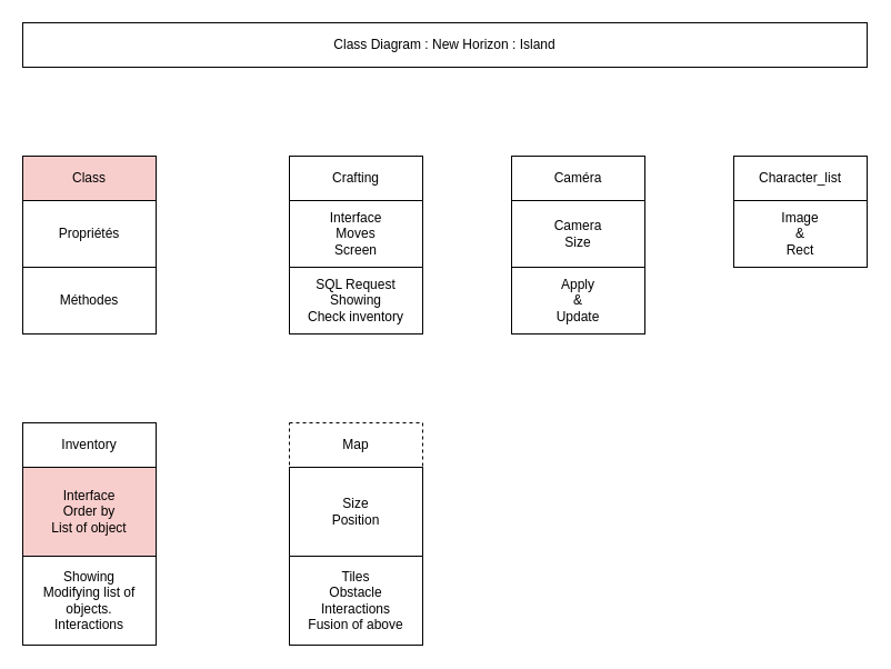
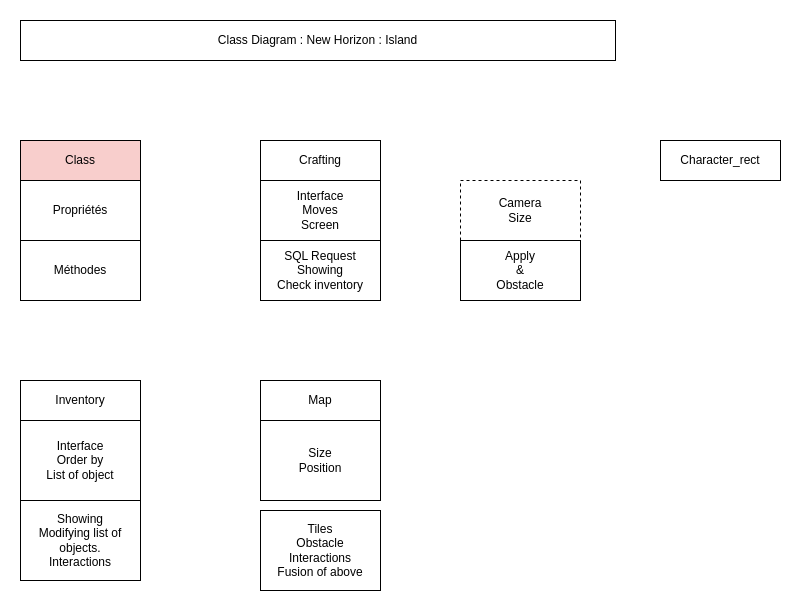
  <mxCell id="0" />
  <mxCell id="1" parent="0" />
- <mxCell id="2" value="Class Diagram : New Horizon : Island" style="rounded=0;whiteSpace=wrap;html=1;" parent="1" vertex="1"><mxGeometry x="20" width="760" height="40" as="geometry" y="20" /></mxCell>
+ <mxCell id="2" value="Class Diagram : New Horizon : Island" style="rounded=0;whiteSpace=wrap;html=1;" parent="1" vertex="1"><mxGeometry x="20" y="20" width="595" height="40" as="geometry" /></mxCell>
  <mxCell id="3" value="Class" style="rounded=0;whiteSpace=wrap;html=1;fillColor=#f8cecc;" parent="1" vertex="1"><mxGeometry x="20" y="140" width="120" height="40" as="geometry" /></mxCell>
  <mxCell id="4" value="Propriétés" style="rounded=0;whiteSpace=wrap;html=1;" parent="1" vertex="1"><mxGeometry x="20" y="180" width="120" height="60" as="geometry" /></mxCell>
  <mxCell id="5" value="Méthodes" style="rounded=0;whiteSpace=wrap;html=1;" parent="1" vertex="1"><mxGeometry x="20" y="240" width="120" height="60" as="geometry" /></mxCell>
  <mxCell id="6" value="Crafting" style="rounded=0;whiteSpace=wrap;html=1;" parent="1" vertex="1"><mxGeometry x="260" y="140" width="120" height="40" as="geometry" /></mxCell>
  <mxCell id="7" value="Interface&lt;br&gt;Moves&lt;br&gt;Screen" style="rounded=0;whiteSpace=wrap;html=1;" parent="1" vertex="1"><mxGeometry x="260" y="180" width="120" height="60" as="geometry" /></mxCell>
  <mxCell id="8" value="SQL Request&lt;br&gt;Showing&lt;br&gt;Check inventory" style="rounded=0;whiteSpace=wrap;html=1;" parent="1" vertex="1"><mxGeometry x="260" y="240" width="120" height="60" as="geometry" /></mxCell>
- <mxCell id="9" value="Caméra" style="rounded=0;whiteSpace=wrap;html=1;" vertex="1" parent="1"><mxGeometry x="460" y="140" width="120" height="40" as="geometry" /></mxCell>
- <mxCell id="10" value="Camera&lt;br&gt;Size" style="rounded=0;whiteSpace=wrap;html=1;" vertex="1" parent="1"><mxGeometry x="460" y="180" width="120" height="60" as="geometry" /></mxCell>
- <mxCell id="11" value="Apply&lt;br&gt;&amp;amp;&lt;br&gt;Update" style="rounded=0;whiteSpace=wrap;html=1;" vertex="1" parent="1"><mxGeometry x="460" y="240" width="120" height="60" as="geometry" /></mxCell>
- <mxCell id="12" value="Character_list" style="rounded=0;whiteSpace=wrap;html=1;" vertex="1" parent="1"><mxGeometry x="660" y="140" width="120" height="40" as="geometry" /></mxCell>
- <mxCell id="13" value="Image&lt;br&gt;&amp;amp;&lt;br&gt;Rect" style="rounded=0;whiteSpace=wrap;html=1;" vertex="1" parent="1"><mxGeometry x="660" y="180" width="120" height="60" as="geometry" /></mxCell>
+ <mxCell id="10" value="Camera&lt;br&gt;Size" style="rounded=0;whiteSpace=wrap;html=1;dashed=1;" vertex="1" parent="1"><mxGeometry x="460" y="180" width="120" height="60" as="geometry" /></mxCell>
+ <mxCell id="11" value="Apply&lt;br&gt;&amp;amp;&lt;br&gt;Obstacle" style="rounded=0;whiteSpace=wrap;html=1;" vertex="1" parent="1"><mxGeometry x="460" y="240" width="120" height="60" as="geometry" /></mxCell>
+ <mxCell id="12" value="Character_rect" style="rounded=0;whiteSpace=wrap;html=1;" vertex="1" parent="1"><mxGeometry x="660" y="140" width="120" height="40" as="geometry" /></mxCell>
  <mxCell id="14" value="Inventory" style="rounded=0;whiteSpace=wrap;html=1;" vertex="1" parent="1"><mxGeometry x="20" y="380" width="120" height="40" as="geometry" /></mxCell>
- <mxCell id="15" value="Interface&lt;br&gt;Order by&lt;br&gt;List of object" style="rounded=0;whiteSpace=wrap;html=1;fillColor=#f8cecc;" vertex="1" parent="1"><mxGeometry x="20" y="420" width="120" height="80" as="geometry" /></mxCell>
+ <mxCell id="15" value="Interface&lt;br&gt;Order by&lt;br&gt;List of object" style="rounded=0;whiteSpace=wrap;html=1;" vertex="1" parent="1"><mxGeometry x="20" y="420" width="120" height="80" as="geometry" /></mxCell>
  <mxCell id="16" value="Showing&lt;br&gt;Modifying list of objects.&lt;br&gt;Interactions" style="rounded=0;whiteSpace=wrap;html=1;" vertex="1" parent="1"><mxGeometry x="20" y="500" width="120" height="80" as="geometry" /></mxCell>
- <mxCell id="17" value="Map" style="rounded=0;whiteSpace=wrap;html=1;dashed=1;" vertex="1" parent="1"><mxGeometry x="260" y="380" width="120" height="40" as="geometry" /></mxCell>
+ <mxCell id="17" value="Map" style="rounded=0;whiteSpace=wrap;html=1;" vertex="1" parent="1"><mxGeometry x="260" y="380" width="120" height="40" as="geometry" /></mxCell>
  <mxCell id="18" value="Size&lt;br&gt;Position" style="rounded=0;whiteSpace=wrap;html=1;" vertex="1" parent="1"><mxGeometry x="260" y="420" width="120" height="80" as="geometry" /></mxCell>
- <mxCell id="19" value="Tiles&lt;br&gt;Obstacle&lt;br&gt;Interactions&lt;br&gt;Fusion of above" style="rounded=0;whiteSpace=wrap;html=1;" vertex="1" parent="1"><mxGeometry x="260" y="500" width="120" height="80" as="geometry" /></mxCell>
+ <mxCell id="19" value="Tiles&lt;br&gt;Obstacle&lt;br&gt;Interactions&lt;br&gt;Fusion of above" style="rounded=0;whiteSpace=wrap;html=1;" vertex="1" parent="1"><mxGeometry x="260" y="510" width="120" height="80" as="geometry" /></mxCell>
